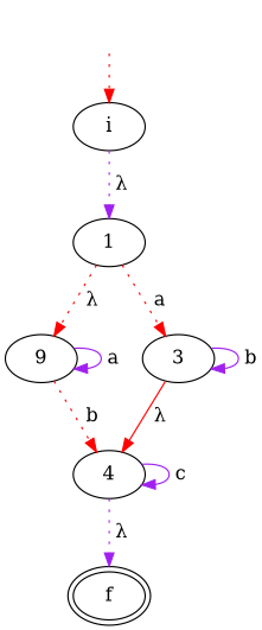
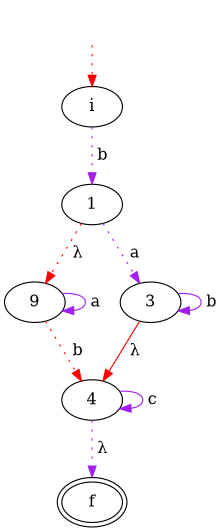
  digraph {
    fontname="DejaVu Serif"
    node [fontname="DejaVu Serif"]
    edge [color=purple fontname="DejaVu Serif" style=dotted]
    _nil0 [style=invis]
    i
    1
    n4 [label=9]
    3
    4
    f [peripheries=2]
    _nil0 -> i [color=red]
-   i -> 1 [label=" λ"]
+   i -> 1 [label=" b"]
    1 -> n4 [color=red label=" λ"]
-   1 -> 3 [color=red label=" a"]
+   1 -> 3 [label=" a"]
    n4 -> n4 [label=" a" style=solid]
    n4 -> 4 [color=red label=" b"]
    3 -> 3 [label=" b" style=solid]
    3 -> 4 [color=red label=" λ" style=solid]
    4 -> 4 [label=" c" style=solid]
    4 -> f [label=" λ"]
  }
